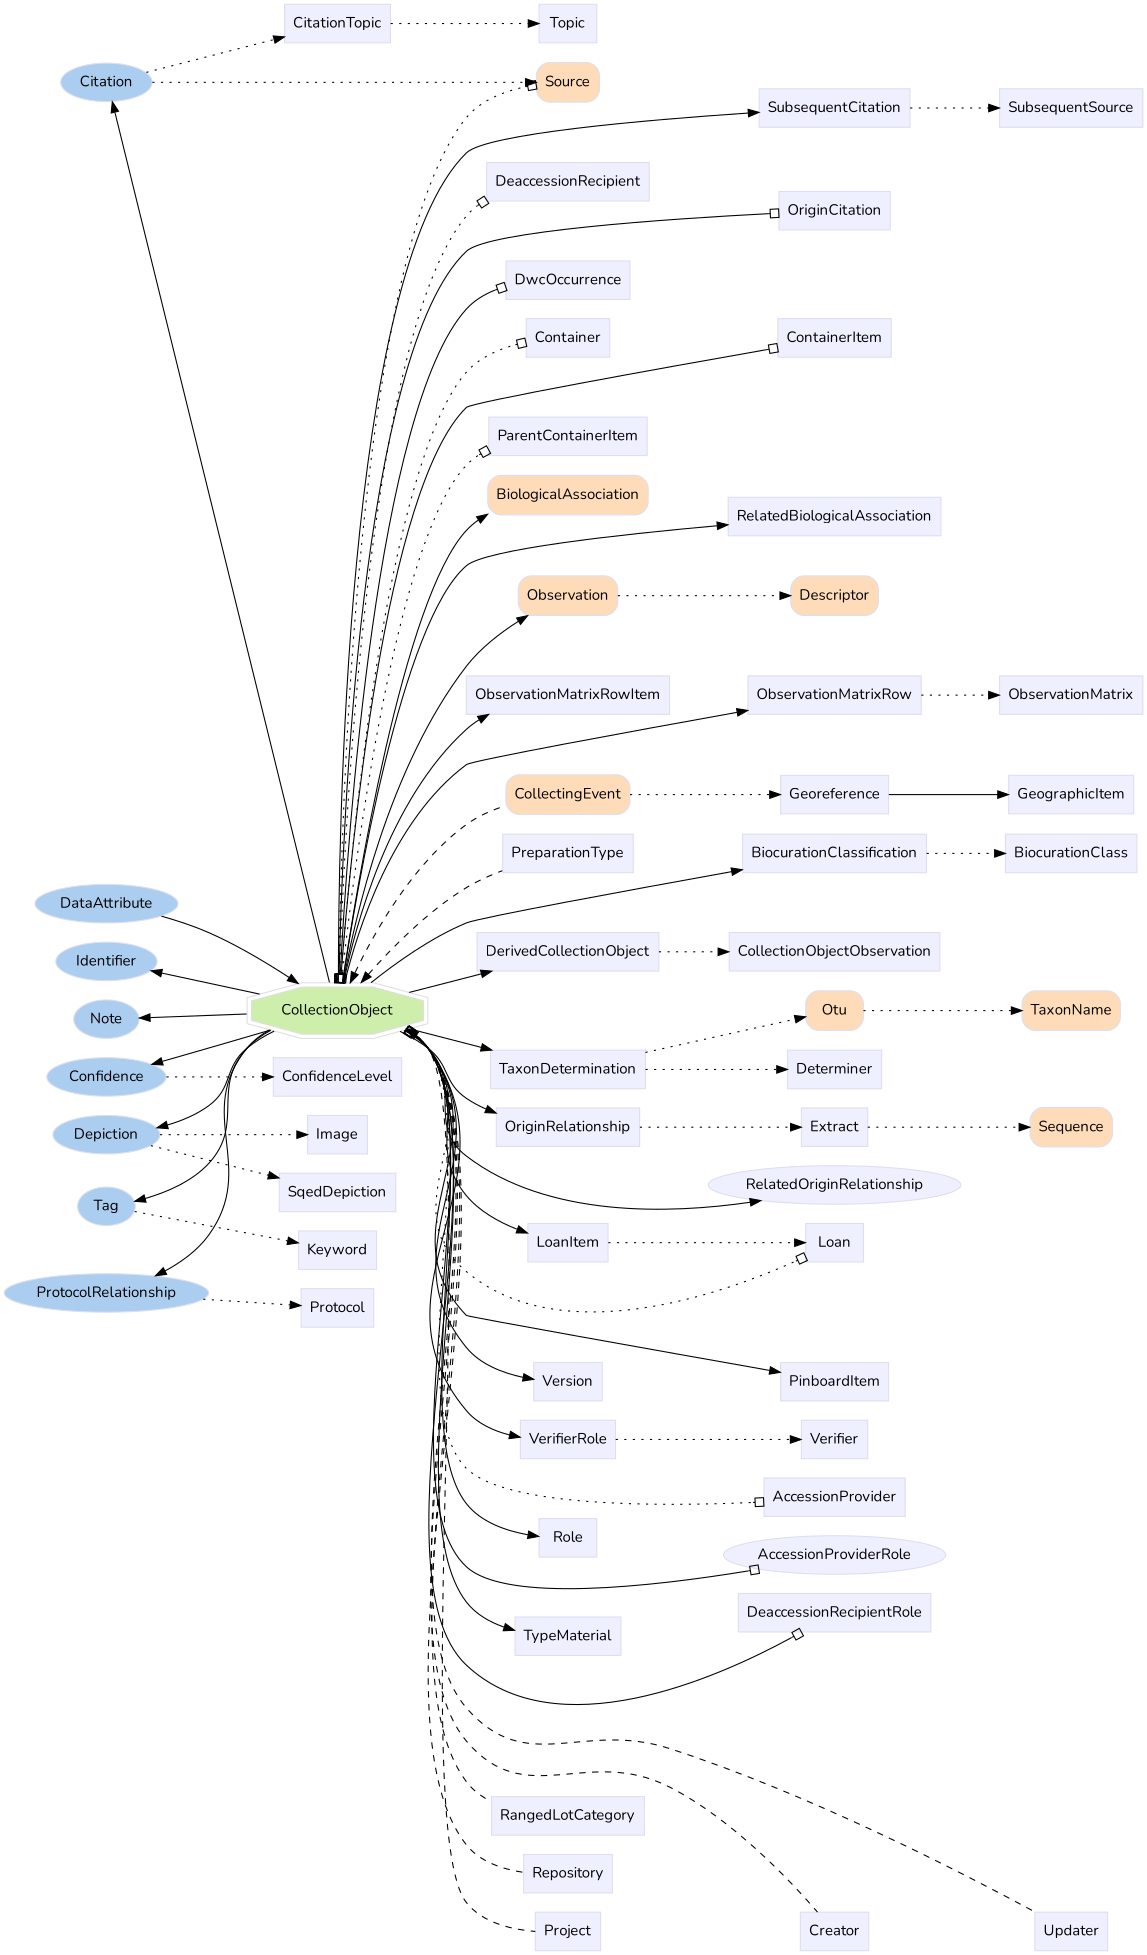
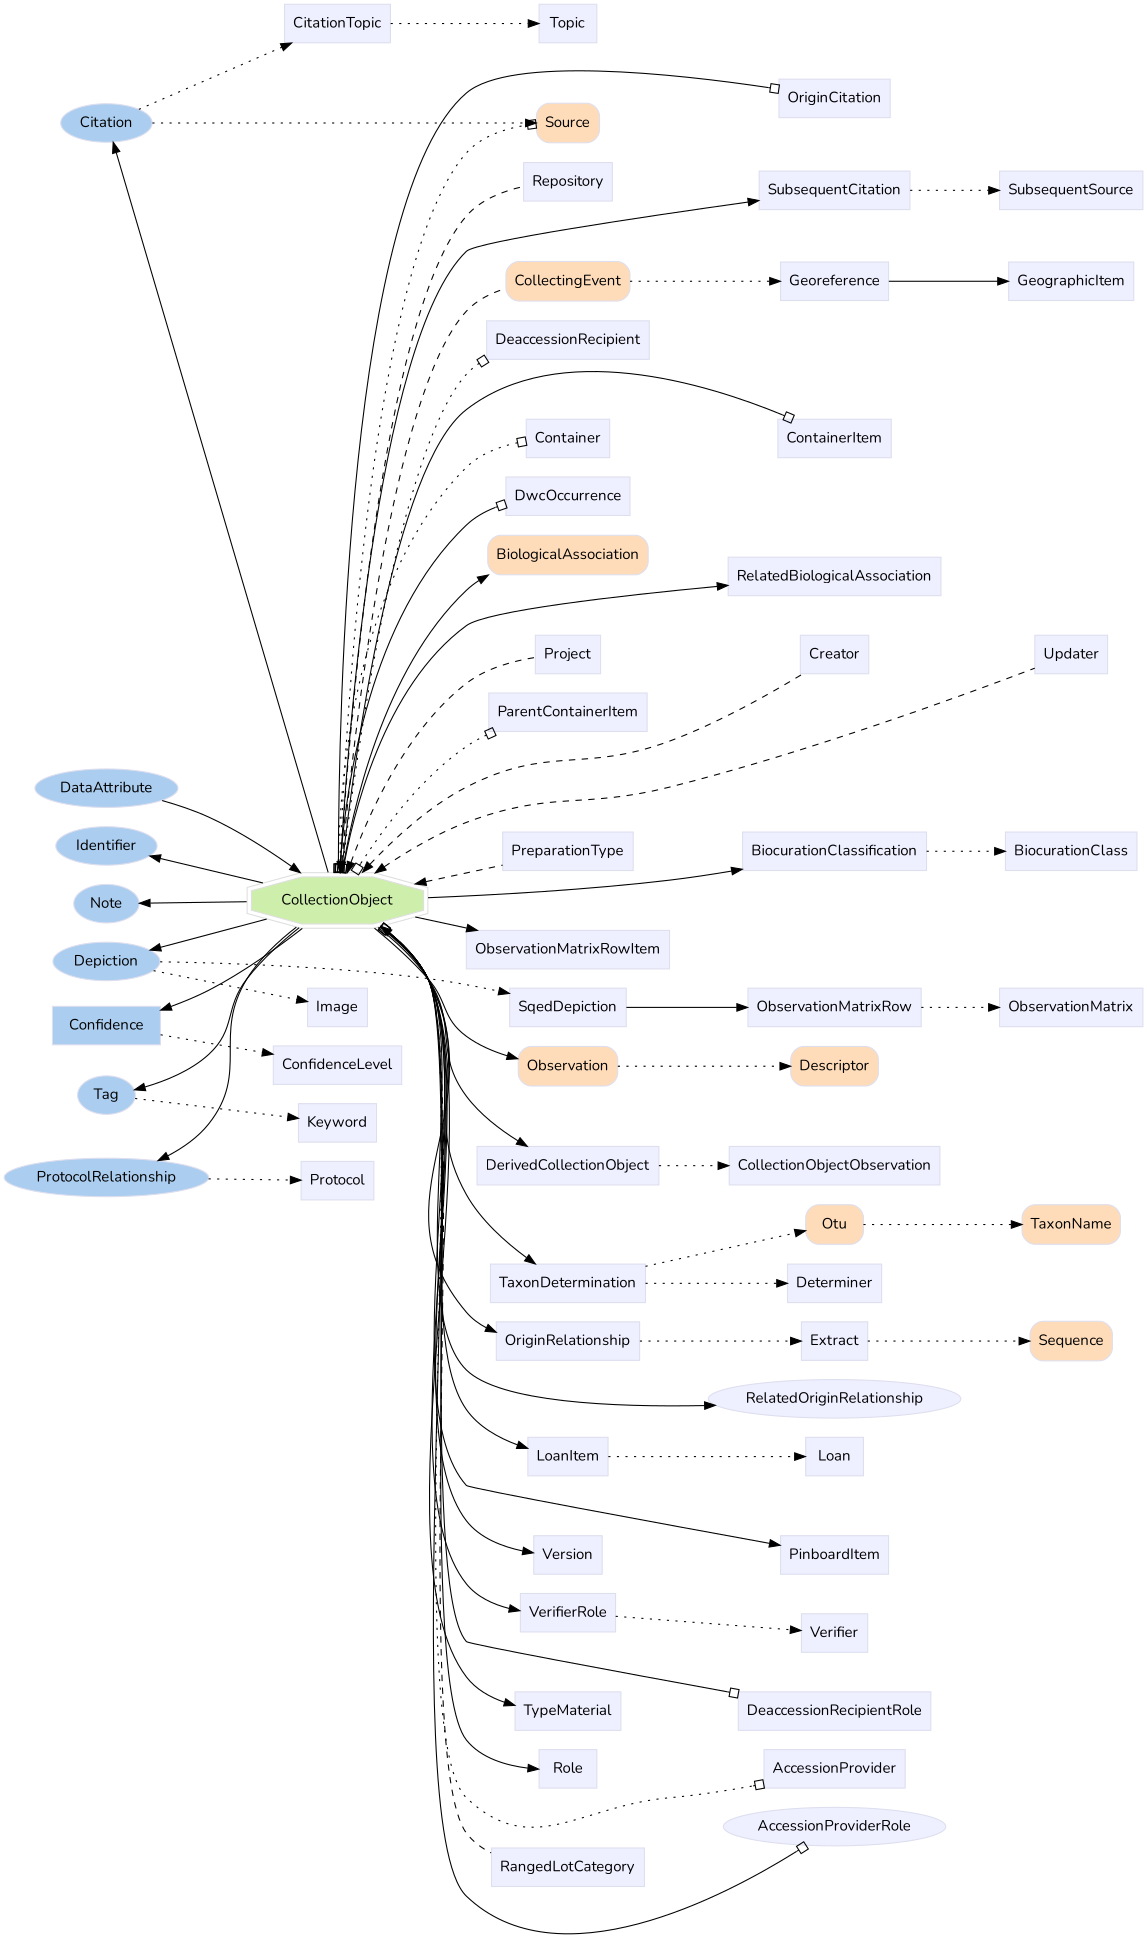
  digraph {
    fontname=Nunito
    rankdir=LR
    node [color="#dddeee" fillcolor="#eeefff" fontname=Nunito group=supporting shape=box style=filled]
    edge [fontname=Nunito]
    n1 [fillcolor="#abcdef" group=annotator height=0.5 label=Citation shape=oval width=1.0832]
-   n2 [fillcolor="#abcdef" group=annotator height=0.5 label=Confidence shape=oval width=1.4082]
+   n2 [fillcolor="#abcdef" group=annotator height=0.5 label=Confidence width=1.4082]
    n3 [fillcolor="#abcdef" group=annotator height=0.5 label=DataAttribute shape=oval width=1.6429]
    n4 [fillcolor="#abcdef" group=annotator height=0.5 label=Depiction shape=oval width=1.2638]
    n5 [fillcolor="#abcdef" group=annotator height=0.5 label=Identifier shape=oval width=1.1916]
    n6 [fillcolor="#abcdef" group=annotator height=0.5 label=Tag shape=oval width=0.75]
    n7 [fillcolor="#abcdef" group=annotator height=0.5 label=Note shape=oval width=0.77632]
    n8 [fillcolor="#abcdef" group=annotator height=0.5 label=ProtocolRelationship shape=oval width=2.3651]
    n9 [color="#dedede" fillcolor="#cdefab" group=target height=0.61111 label=CollectionObject shape=doubleoctagon width=2.2411]
    n10 [fillcolor="#fedcba" group=core height=0.51389 label=BiologicalAssociation shape=Mrecord width=1.9028]
    n11 [fillcolor="#fedcba" group=core height=0.51389 label=Observation shape=Mrecord width=1.1528]
    n12 [fillcolor="#fedcba" group=core height=0.51389 label=Descriptor shape=Mrecord width=1.0278]
    n13 [fillcolor="#fedcba" group=core height=0.51389 label=CollectingEvent shape=Mrecord width=1.4444]
    n14 [fillcolor="#fedcba" group=core height=0.51389 label=Otu shape=Mrecord width=0.75]
    n15 [fillcolor="#fedcba" group=core height=0.51389 label=Sequence shape=Mrecord width=0.94444]
    n16 [fillcolor="#fedcba" group=core height=0.51389 label=Source shape=Mrecord width=0.75]
    n17 [fillcolor="#fedcba" group=core height=0.51389 label=TaxonName shape=Mrecord width=1.1667]
    n18 [height=0.5 label=BiocurationClassification width=2.1389]
    n19 [height=0.5 label=BiocurationClass width=1.5278]
    n20 [height=0.5 label=CitationTopic width=1.2778]
    n21 [height=0.5 label=DerivedCollectionObject width=2.1111]
    n22 [height=0.5 label=CollectionObjectObservation width=2.4306]
    n23 [height=0.5 label=ConfidenceLevel width=1.5139]
    n24 [height=0.5 label=TaxonDetermination width=1.8056]
    n25 [height=0.5 label=Determiner width=1.0972]
    n26 [height=0.5 label=OriginRelationship width=1.6667]
    n27 [height=0.5 label=Extract width=0.77778]
    n28 [height=0.5 label=Georeference width=1.2361]
    n29 [height=0.5 label=GeographicItem width=1.4583]
    n30 [height=0.5 label=Image width=0.75]
    n31 [height=0.5 label=Keyword width=0.93056]
    n32 [height=0.5 label=LoanItem width=0.97222]
    n33 [height=0.5 label=Loan width=0.75]
    n34 [height=0.5 label=ObservationMatrixRow width=2.0278]
    n35 [height=0.5 label=ObservationMatrix width=1.6667]
    n36 [height=0.5 label=ObservationMatrixRowItem width=2.375]
    n37 [height=0.5 label=PinboardItem width=1.2639]
    n38 [height=0.5 label=Protocol width=0.86111]
    n39 [height=0.5 label=RelatedBiologicalAssociation width=2.4722]
    n40 [height=0.5 label=RelatedOriginRelationship shape=ellipse width=2.2361]
    n41 [height=0.5 label=Role width=0.75]
    n42 [height=0.5 label=SqedDepiction width=1.3472]
    n43 [height=0.5 label=SubsequentCitation width=1.6944]
    n44 [height=0.5 label=SubsequentSource width=1.6111]
    n45 [height=0.5 label=Topic width=0.75]
    n46 [height=0.5 label=TypeMaterial width=1.2639]
    n47 [height=0.5 label=VerifierRole width=1.1528]
    n48 [height=0.5 label=Verifier width=0.79167]
    n49 [height=0.5 label=Version width=0.80556]
    n50 [height=0.5 label=Creator width=0.79167]
    n51 [height=0.5 label=PreparationType width=1.4861]
    n52 [height=0.5 label=Project width=0.76389]
    n53 [height=0.5 label=RangedLotCategory width=1.75]
    n54 [height=0.5 label=Repository width=1.0556]
    n55 [height=0.5 label=Updater width=0.83333]
    n56 [height=0.5 label=AccessionProvider width=1.6528]
    n57 [height=0.5 label=AccessionProviderRole shape=ellipse width=2]
    n58 [height=0.5 label=Container width=0.97222]
    n59 [height=0.5 label=ContainerItem width=1.3194]
    n60 [height=0.5 label=DeaccessionRecipient width=1.8889]
    n61 [height=0.5 label=DeaccessionRecipientRole width=2.2361]
    n62 [height=0.5 label=DwcOccurrence width=1.4444]
    n63 [height=0.5 label=OriginCitation width=1.3194]
    n64 [height=0.5 label=ParentContainerItem width=1.8056]
    subgraph sub_1 {
      rank=min
      n1
      n2
      n3
      n4
      n5
      n6
      n7
      n8
    }
    subgraph sub_2 {
      n9
      n10
      n11
      n12
      n13
      n14
      n15
      n16
      n17
    }
    subgraph sub_3 {
      n18
      n19
      n20
      n21
      n22
      n23
      n24
      n25
      n26
      n27
      n28
      n29
      n30
      n31
      n32
      n33
      n34
      n35
      n36
      n37
      n38
      n39
      n40
      n41
      n42
      n43
      n44
      n45
      n46
      n47
      n48
      n49
      n50
      n51
      n52
      n53
      n54
      n55
      n56
      n57
      n58
      n59
      n60
      n61
      n62
      n63
      n64
    }
    n1 -> n16 [style=dotted]
    n1 -> n20 [style=dotted]
    n2 -> n23 [style=dotted]
    n3 -> n9
    n4 -> n30 [style=dotted]
    n4 -> n42 [style=dotted]
    n6 -> n31 [style=dotted]
    n8 -> n38 [style=dotted]
    n9 -> n1
    n9 -> n2
    n9 -> n4
    n9 -> n5
    n9 -> n6
    n9 -> n7
    n9 -> n8
    n9 -> n10
    n9 -> n11
    n9 -> n13 [dir=back style=dashed]
    n9 -> n16 [arrowhead=obox arrowtail=obox dir=both style=dotted]
    n9 -> n18
    n9 -> n21
    n9 -> n24
    n9 -> n26
    n9 -> n32
-   n9 -> n33 [arrowhead=obox arrowtail=obox dir=both style=dotted]
-   n9 -> n34
+   n42 -> n34
    n9 -> n36
    n9 -> n37
    n9 -> n39
    n9 -> n40
    n9 -> n41
    n9 -> n43
    n9 -> n46
    n9 -> n47
    n9 -> n49
    n9 -> n50 [dir=back style=dashed]
    n9 -> n51 [dir=back style=dashed]
    n9 -> n52 [dir=back style=dashed]
    n9 -> n53 [dir=back style=dashed]
    n9 -> n54 [dir=back style=dashed]
    n9 -> n55 [dir=back style=dashed]
    n9 -> n56 [arrowhead=obox arrowtail=obox dir=both style=dotted]
    n9 -> n57 [arrowhead=obox arrowtail=obox dir=both]
    n9 -> n58 [arrowhead=obox arrowtail=obox dir=both style=dotted]
    n9 -> n59 [arrowhead=obox arrowtail=obox dir=both]
    n9 -> n60 [arrowhead=obox arrowtail=obox dir=both style=dotted]
    n9 -> n61 [arrowhead=obox arrowtail=obox dir=both]
    n9 -> n62 [arrowhead=obox arrowtail=obox dir=both]
    n9 -> n63 [arrowhead=obox arrowtail=obox dir=both]
    n9 -> n64 [arrowhead=obox arrowtail=obox dir=both style=dotted]
    n10 -> n39 [style=invis]
    n11 -> n12 [style=dotted]
    n11 -> n35 [style=invis]
    n13 -> n28 [style=dotted]
    n14 -> n17 [style=dotted]
    n16 -> n43 [style=invis]
    n16 -> n63 [style=invis]
    n18 -> n19 [style=dotted]
    n20 -> n45 [style=dotted]
    n21 -> n22 [style=dotted]
    n24 -> n14 [style=dotted]
    n24 -> n25 [style=dotted]
    n26 -> n27 [style=dotted]
    n26 -> n40 [style=invis]
    n27 -> n15 [style=dotted]
    n28 -> n29 [style=solid]
    n32 -> n33 [style=dotted]
    n34 -> n35 [style=dotted]
    n36 -> n34 [style=invis]
    n41 -> n48 [style=invis]
    n41 -> n56 [style=invis]
    n41 -> n57 [style=invis]
    n41 -> n61 [style=invis]
    n43 -> n44 [style=dotted]
    n47 -> n48 [style=dotted]
    n49 -> n37 [style=invis]
    n50 -> n55 [style=invis]
    n51 -> n18 [style=invis]
    n52 -> n50 [style=invis]
    n58 -> n59 [style=invis]
  }
